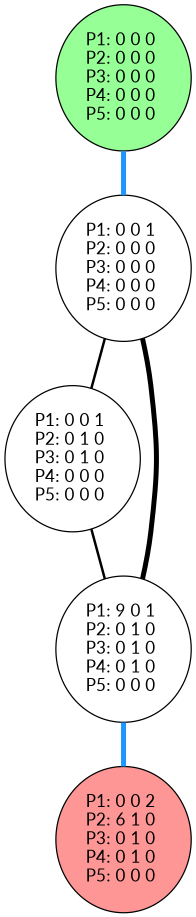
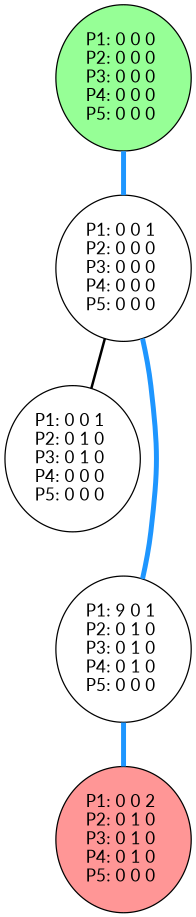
  graph {
    color=black
    fontname=Lato
    node [fontname=Lato]
    edge [color="#1E96FF" fontname=Lato penwidth=4.0 style=bold]
    n1 [fillcolor="#96FF96" label="P1: 0 0 0 \nP2: 0 0 0 \nP3: 0 0 0 \nP4: 0 0 0 \nP5: 0 0 0 \n" style=filled]
    n2 [label="P1: 0 0 1 \nP2: 0 0 0 \nP3: 0 0 0 \nP4: 0 0 0 \nP5: 0 0 0 \n"]
    n3 [label="P1: 0 0 1 \nP2: 0 1 0 \nP3: 0 1 0 \nP4: 0 0 0 \nP5: 0 0 0 \n"]
    n4 [label="P1: 9 0 1 \nP2: 0 1 0 \nP3: 0 1 0 \nP4: 0 1 0 \nP5: 0 0 0 \n"]
-   n5 [fillcolor="#FF9696" label="P1: 0 0 2 \nP2: 6 1 0 \nP3: 0 1 0 \nP4: 0 1 0 \nP5: 0 0 0 \n" style=filled]
+   n5 [fillcolor="#FF9696" label="P1: 0 0 2 \nP2: 0 1 0 \nP3: 0 1 0 \nP4: 0 1 0 \nP5: 0 0 0 \n" style=filled]
    n1 -- n2
    n2 -- n3 [color=black penwidth=""]
-   n2 -- n4 [color=black]
-   n3 -- n4 [color=black penwidth=""]
+   n2 -- n4
    n4 -- n5
  }
